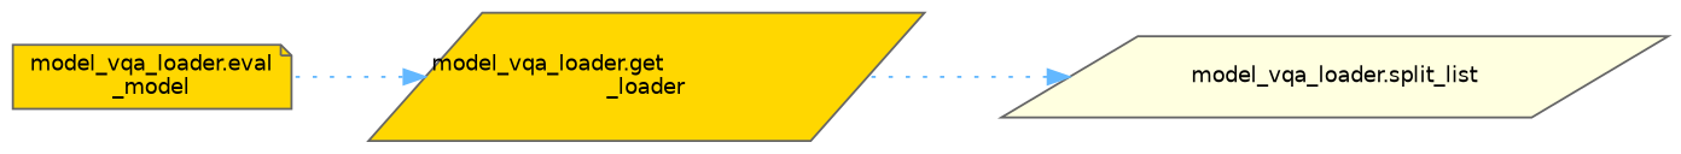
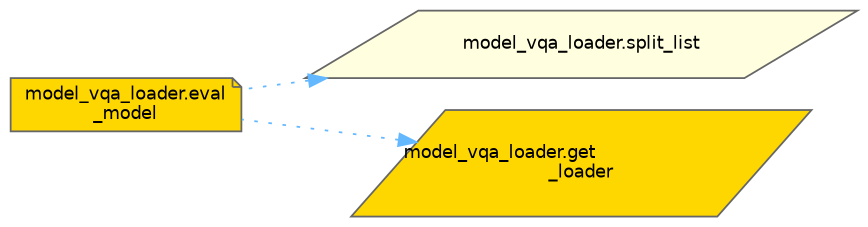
  digraph {
    rankdir=RL
    node [color=grey40 fillcolor=gold fontname=Helvetica fontsize=10 shape=parallelogram style=filled]
    edge [color=steelblue1 dir=back fontname=Helvetica fontsize=10 labelfontname=Helvetica labelfontsize=10 style=dotted]
    n1 [color=gray40 fillcolor=lightyellow fontcolor=black height=0.2 label="model_vqa_loader.split_list" width=0.4]
    n2 [height=0.2 label="model_vqa_loader.get\l_loader" width=0.4]
    n3 [height=0.2 label="model_vqa_loader.eval\l_model" shape=note width=0.4]
-   n1 -> n2
+   n1 -> n3
    n2 -> n3
  }
